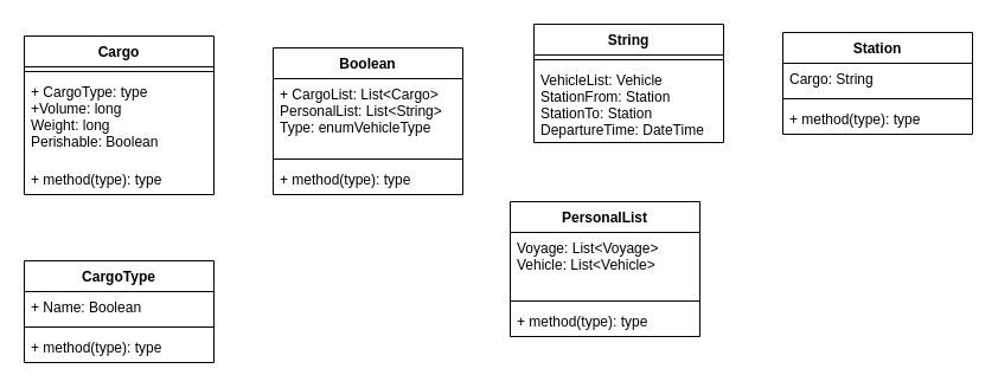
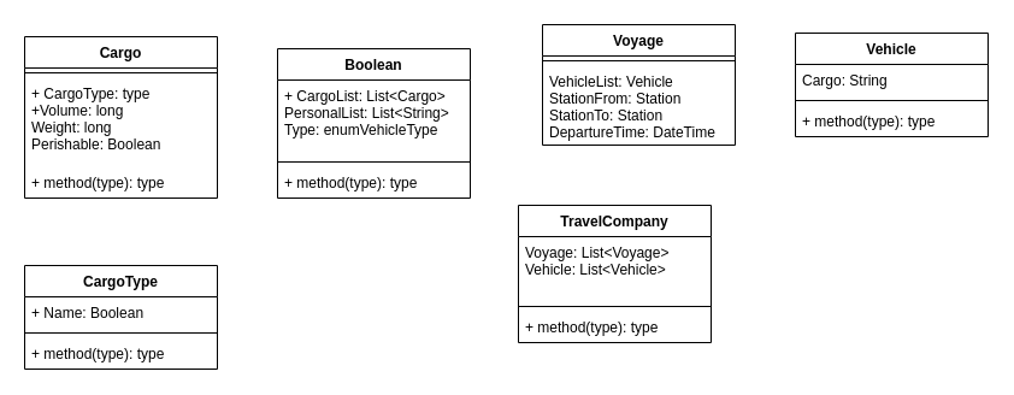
  <mxCell id="0" />
  <mxCell id="1" parent="0" />
  <mxCell id="2" value="Cargo" style="swimlane;fontStyle=1;align=center;verticalAlign=top;childLayout=stackLayout;horizontal=1;startSize=26;horizontalStack=0;resizeParent=1;resizeParentMax=0;resizeLast=0;collapsible=1;marginBottom=0;" vertex="1" parent="1"><mxGeometry x="20" y="30" width="160" height="134" as="geometry" /></mxCell>
  <mxCell id="3" value="" style="line;strokeWidth=1;fillColor=none;align=left;verticalAlign=middle;spacingTop=-1;spacingLeft=3;spacingRight=3;rotatable=0;labelPosition=right;points=[];portConstraint=eastwest;" vertex="1" parent="2"><mxGeometry y="26" width="160" height="8" as="geometry" /></mxCell>
  <mxCell id="4" value="+ CargoType: type&#10;+Volume: long&#10;Weight: long&#10;Perishable: Boolean&#10;" style="text;strokeColor=none;fillColor=none;align=left;verticalAlign=top;spacingLeft=4;spacingRight=4;overflow=hidden;rotatable=0;points=[[0,0.5],[1,0.5]];portConstraint=eastwest;" vertex="1" parent="2"><mxGeometry y="34" width="160" height="74" as="geometry" /></mxCell>
  <mxCell id="5" value="+ method(type): type" style="text;strokeColor=none;fillColor=none;align=left;verticalAlign=top;spacingLeft=4;spacingRight=4;overflow=hidden;rotatable=0;points=[[0,0.5],[1,0.5]];portConstraint=eastwest;" vertex="1" parent="2"><mxGeometry y="108" width="160" height="26" as="geometry" /></mxCell>
- <mxCell id="6" value="String" style="swimlane;fontStyle=1;align=center;verticalAlign=top;childLayout=stackLayout;horizontal=1;startSize=26;horizontalStack=0;resizeParent=1;resizeParentMax=0;resizeLast=0;collapsible=1;marginBottom=0;" vertex="1" parent="1"><mxGeometry x="450" y="20" width="160" height="100" as="geometry" /></mxCell>
+ <mxCell id="6" value="Voyage" style="swimlane;fontStyle=1;align=center;verticalAlign=top;childLayout=stackLayout;horizontal=1;startSize=26;horizontalStack=0;resizeParent=1;resizeParentMax=0;resizeLast=0;collapsible=1;marginBottom=0;" vertex="1" parent="1"><mxGeometry x="450" y="20" width="160" height="100" as="geometry" /></mxCell>
  <mxCell id="7" value="" style="line;strokeWidth=1;fillColor=none;align=left;verticalAlign=middle;spacingTop=-1;spacingLeft=3;spacingRight=3;rotatable=0;labelPosition=right;points=[];portConstraint=eastwest;" vertex="1" parent="6"><mxGeometry y="26" width="160" height="8" as="geometry" /></mxCell>
  <mxCell id="8" value="VehicleList: Vehicle&#10;StationFrom: Station&#10;StationTo: Station&#10;DepartureTime: DateTime&#10;&#10;" style="text;strokeColor=none;fillColor=none;align=left;verticalAlign=top;spacingLeft=4;spacingRight=4;overflow=hidden;rotatable=0;points=[[0,0.5],[1,0.5]];portConstraint=eastwest;" vertex="1" parent="6"><mxGeometry y="34" width="160" height="66" as="geometry" /></mxCell>
  <mxCell id="9" value="Boolean" style="swimlane;fontStyle=1;align=center;verticalAlign=top;childLayout=stackLayout;horizontal=1;startSize=26;horizontalStack=0;resizeParent=1;resizeParentMax=0;resizeLast=0;collapsible=1;marginBottom=0;" vertex="1" parent="1"><mxGeometry x="230" y="40" width="160" height="124" as="geometry" /></mxCell>
  <mxCell id="10" value="+ CargoList: List&lt;Cargo&gt;&#10;PersonalList: List&lt;String&gt;&#10;Type: enumVehicleType&#10;" style="text;strokeColor=none;fillColor=none;align=left;verticalAlign=top;spacingLeft=4;spacingRight=4;overflow=hidden;rotatable=0;points=[[0,0.5],[1,0.5]];portConstraint=eastwest;" vertex="1" parent="9"><mxGeometry y="26" width="160" height="64" as="geometry" /></mxCell>
  <mxCell id="11" value="" style="line;strokeWidth=1;fillColor=none;align=left;verticalAlign=middle;spacingTop=-1;spacingLeft=3;spacingRight=3;rotatable=0;labelPosition=right;points=[];portConstraint=eastwest;" vertex="1" parent="9"><mxGeometry y="90" width="160" height="8" as="geometry" /></mxCell>
  <mxCell id="12" value="+ method(type): type" style="text;strokeColor=none;fillColor=none;align=left;verticalAlign=top;spacingLeft=4;spacingRight=4;overflow=hidden;rotatable=0;points=[[0,0.5],[1,0.5]];portConstraint=eastwest;" vertex="1" parent="9"><mxGeometry y="98" width="160" height="26" as="geometry" /></mxCell>
- <mxCell id="13" value="Station" style="swimlane;fontStyle=1;align=center;verticalAlign=top;childLayout=stackLayout;horizontal=1;startSize=26;horizontalStack=0;resizeParent=1;resizeParentMax=0;resizeLast=0;collapsible=1;marginBottom=0;" vertex="1" parent="1"><mxGeometry x="660" y="27" width="160" height="86" as="geometry" /></mxCell>
+ <mxCell id="13" value="Vehicle" style="swimlane;fontStyle=1;align=center;verticalAlign=top;childLayout=stackLayout;horizontal=1;startSize=26;horizontalStack=0;resizeParent=1;resizeParentMax=0;resizeLast=0;collapsible=1;marginBottom=0;" vertex="1" parent="1"><mxGeometry x="660" y="27" width="160" height="86" as="geometry" /></mxCell>
  <mxCell id="14" value="Cargo: String" style="text;strokeColor=none;fillColor=none;align=left;verticalAlign=top;spacingLeft=4;spacingRight=4;overflow=hidden;rotatable=0;points=[[0,0.5],[1,0.5]];portConstraint=eastwest;" vertex="1" parent="13"><mxGeometry y="26" width="160" height="26" as="geometry" /></mxCell>
  <mxCell id="15" value="" style="line;strokeWidth=1;fillColor=none;align=left;verticalAlign=middle;spacingTop=-1;spacingLeft=3;spacingRight=3;rotatable=0;labelPosition=right;points=[];portConstraint=eastwest;" vertex="1" parent="13"><mxGeometry y="52" width="160" height="8" as="geometry" /></mxCell>
  <mxCell id="16" value="+ method(type): type" style="text;strokeColor=none;fillColor=none;align=left;verticalAlign=top;spacingLeft=4;spacingRight=4;overflow=hidden;rotatable=0;points=[[0,0.5],[1,0.5]];portConstraint=eastwest;" vertex="1" parent="13"><mxGeometry y="60" width="160" height="26" as="geometry" /></mxCell>
- <mxCell id="17" value="PersonalList" style="swimlane;fontStyle=1;align=center;verticalAlign=top;childLayout=stackLayout;horizontal=1;startSize=26;horizontalStack=0;resizeParent=1;resizeParentMax=0;resizeLast=0;collapsible=1;marginBottom=0;" vertex="1" parent="1"><mxGeometry x="430" y="170" width="160" height="114" as="geometry" /></mxCell>
+ <mxCell id="17" value="TravelCompany" style="swimlane;fontStyle=1;align=center;verticalAlign=top;childLayout=stackLayout;horizontal=1;startSize=26;horizontalStack=0;resizeParent=1;resizeParentMax=0;resizeLast=0;collapsible=1;marginBottom=0;" vertex="1" parent="1"><mxGeometry x="430" y="170" width="160" height="114" as="geometry" /></mxCell>
  <mxCell id="18" value="Voyage: List&lt;Voyage&gt;&#10;Vehicle: List&lt;Vehicle&gt;" style="text;strokeColor=none;fillColor=none;align=left;verticalAlign=top;spacingLeft=4;spacingRight=4;overflow=hidden;rotatable=0;points=[[0,0.5],[1,0.5]];portConstraint=eastwest;" vertex="1" parent="17"><mxGeometry y="26" width="160" height="54" as="geometry" /></mxCell>
  <mxCell id="19" value="" style="line;strokeWidth=1;fillColor=none;align=left;verticalAlign=middle;spacingTop=-1;spacingLeft=3;spacingRight=3;rotatable=0;labelPosition=right;points=[];portConstraint=eastwest;" vertex="1" parent="17"><mxGeometry y="80" width="160" height="8" as="geometry" /></mxCell>
  <mxCell id="20" value="+ method(type): type" style="text;strokeColor=none;fillColor=none;align=left;verticalAlign=top;spacingLeft=4;spacingRight=4;overflow=hidden;rotatable=0;points=[[0,0.5],[1,0.5]];portConstraint=eastwest;" vertex="1" parent="17"><mxGeometry y="88" width="160" height="26" as="geometry" /></mxCell>
  <mxCell id="21" value="CargoType" style="swimlane;fontStyle=1;align=center;verticalAlign=top;childLayout=stackLayout;horizontal=1;startSize=26;horizontalStack=0;resizeParent=1;resizeParentMax=0;resizeLast=0;collapsible=1;marginBottom=0;" vertex="1" parent="1"><mxGeometry x="20" y="220" width="160" height="86" as="geometry" /></mxCell>
  <mxCell id="22" value="+ Name: Boolean" style="text;strokeColor=none;fillColor=none;align=left;verticalAlign=top;spacingLeft=4;spacingRight=4;overflow=hidden;rotatable=0;points=[[0,0.5],[1,0.5]];portConstraint=eastwest;" vertex="1" parent="21"><mxGeometry y="26" width="160" height="26" as="geometry" /></mxCell>
  <mxCell id="23" value="" style="line;strokeWidth=1;fillColor=none;align=left;verticalAlign=middle;spacingTop=-1;spacingLeft=3;spacingRight=3;rotatable=0;labelPosition=right;points=[];portConstraint=eastwest;" vertex="1" parent="21"><mxGeometry y="52" width="160" height="8" as="geometry" /></mxCell>
  <mxCell id="24" value="+ method(type): type" style="text;strokeColor=none;fillColor=none;align=left;verticalAlign=top;spacingLeft=4;spacingRight=4;overflow=hidden;rotatable=0;points=[[0,0.5],[1,0.5]];portConstraint=eastwest;" vertex="1" parent="21"><mxGeometry y="60" width="160" height="26" as="geometry" /></mxCell>
